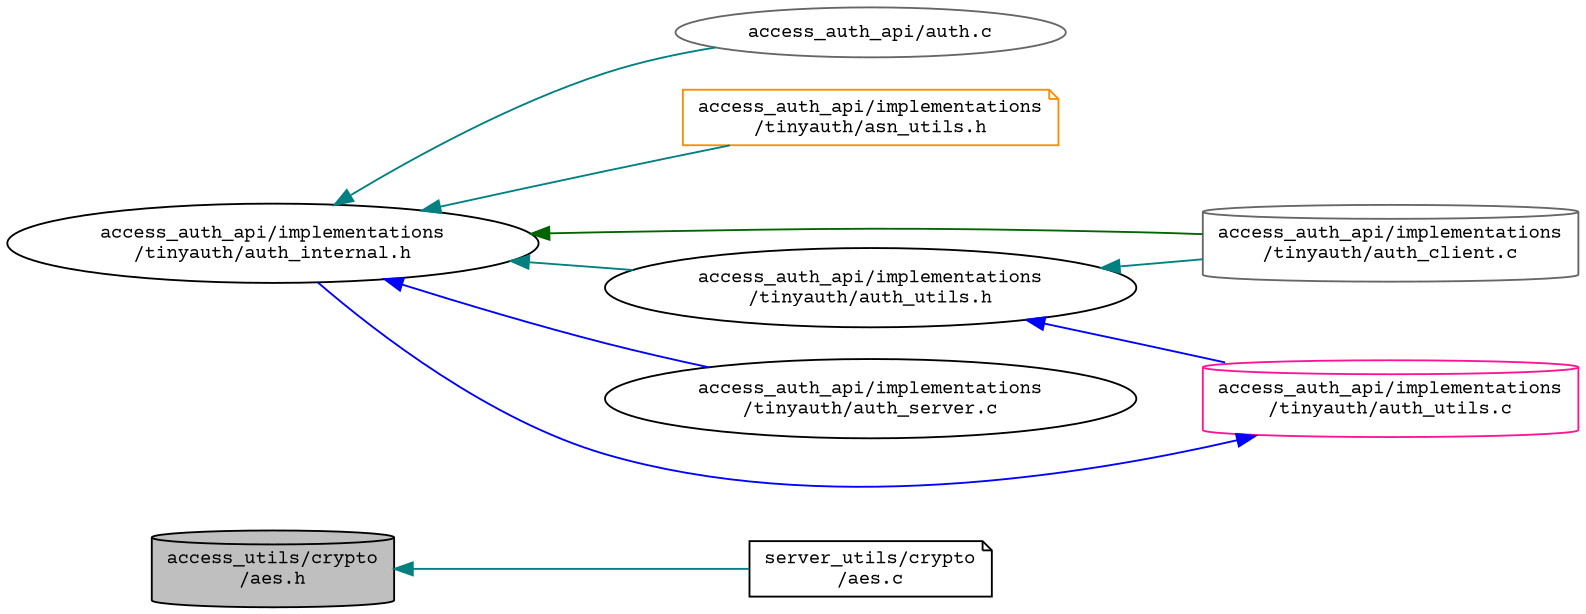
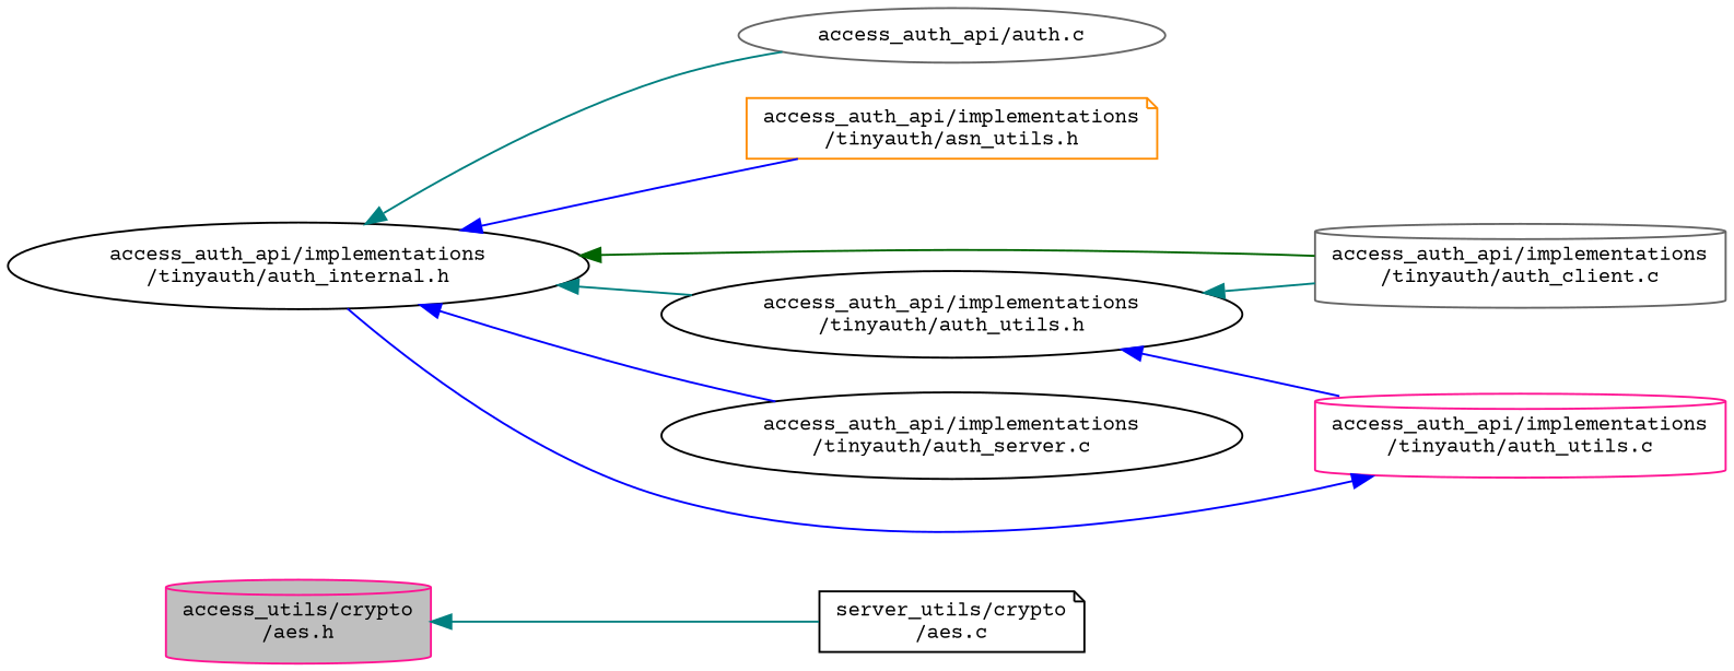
  digraph {
    fontname="Courier Prime"
    rankdir=LR
    node [color=black fillcolor=white fontname="Courier Prime" fontsize=10 shape=ellipse style=filled]
    edge [color=teal dir=back fontname="Courier Prime" fontsize=10 labelfontname=Helvetica labelfontsize=10 style=solid]
-   n1 [fillcolor=grey75 fontcolor=black height=0.2 label="access_utils/crypto\l/aes.h" shape=cylinder width=0.4]
+   n1 [color=deeppink fillcolor=grey75 fontcolor=black height=0.2 label="access_utils/crypto\l/aes.h" shape=cylinder width=0.4]
    n2 [height=0.2 label="server_utils/crypto\l/aes.c" shape=note width=0.4]
    n3 [height=0.2 label="access_auth_api/implementations\l/tinyauth/auth_internal.h" width=0.4]
    n4 [color=gray40 height=0.2 label="access_auth_api/auth.c" width=0.4]
    n5 [color=darkorange height=0.2 label="access_auth_api/implementations\l/tinyauth/asn_utils.h" shape=note width=0.4]
    n6 [color=gray40 height=0.2 label="access_auth_api/implementations\l/tinyauth/auth_client.c" shape=cylinder width=0.4]
    n7 [height=0.2 label="access_auth_api/implementations\l/tinyauth/auth_utils.h" width=0.4]
    n8 [height=0.2 label="access_auth_api/implementations\l/tinyauth/auth_server.c" width=0.4]
    n9 [color=deeppink height=0.2 label="access_auth_api/implementations\l/tinyauth/auth_utils.c" shape=cylinder width=0.4]
    n1 -> n2
    n3 -> n4
-   n3 -> n5
+   n3 -> n5 [color=blue]
    n3 -> n6 [color=darkgreen]
    n3 -> n7
    n3 -> n8 [color=blue]
    n7 -> n6
    n7 -> n9 [color=blue]
    n9 -> n3 [color=blue]
  }
